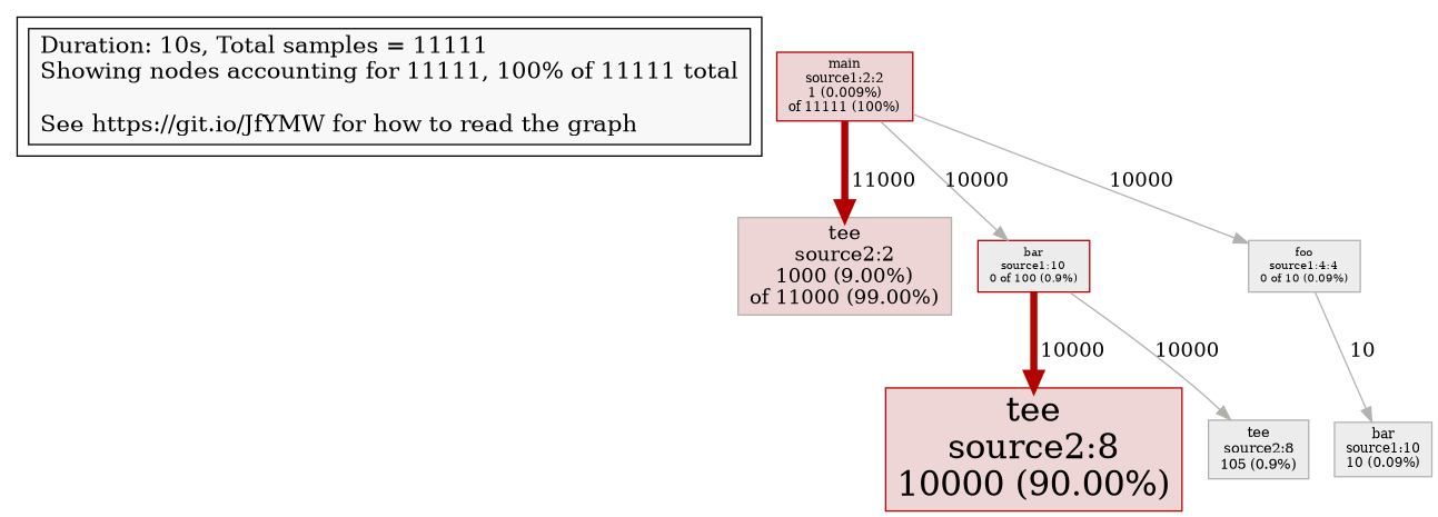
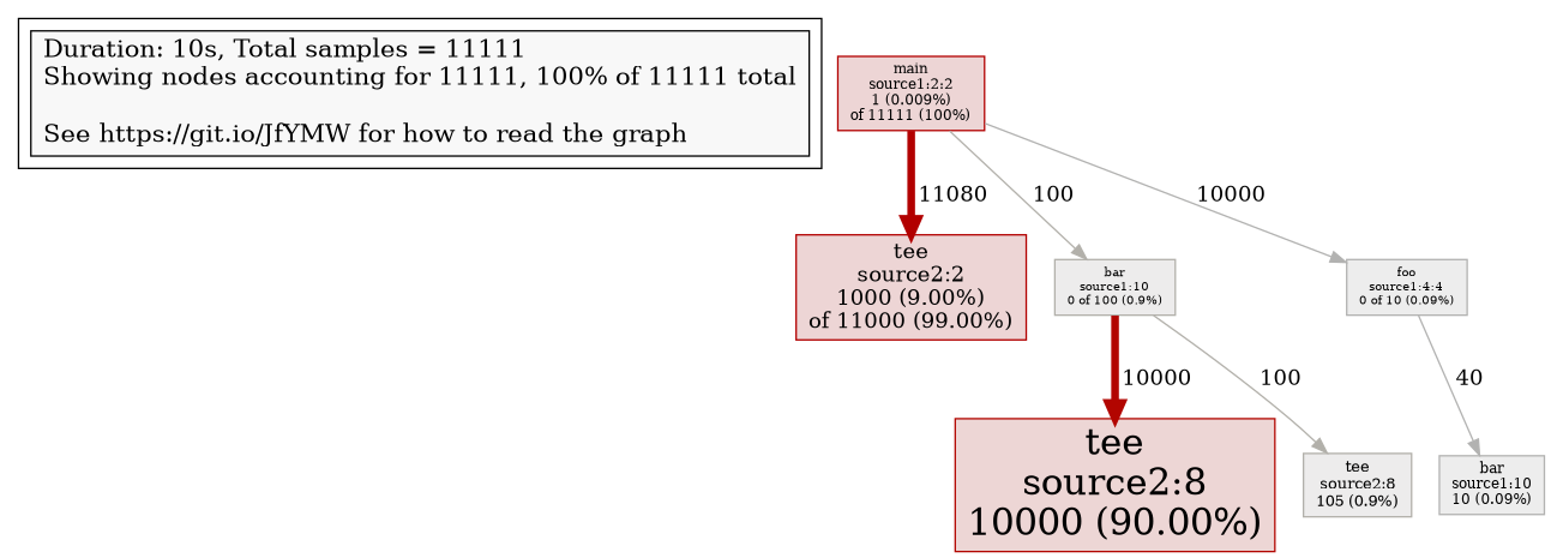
  digraph {
    node [fillcolor="#edd5d5" fontsize=9 shape=box style=filled color="#b20000"]
    edge [color="#b2b0aa"]
    n1 [fillcolor="#f8f8f8" fontsize=16 label="Duration: 10s, Total samples = 11111 \lShowing nodes accounting for 11111, 100% of 11111 total\l\lSee https://git.io/JfYMW for how to read the graph\l" color=""]
    n2 [color="#b20500" fillcolor="#edd6d5" fontsize=24 label="tee\nsource2:8\n10000 (90.00%)"]
    n3 [label="main\nsource1:2:2\n1 (0.009%)\nof 11111 (100%)"]
-   n4 [color="#b2b0aa" fontsize=14 label="tee\nsource2:2\n1000 (9.00%)\nof 11000 (99.00%)"]
-   n5 [fillcolor="#edecec" fontsize=8 label="bar\nsource1:10\n0 of 100 (0.9%)"]
+   n4 [fontsize=14 label="tee\nsource2:2\n1000 (9.00%)\nof 11000 (99.00%)"]
+   n5 [color="#b2b0aa" fillcolor="#edecec" fontsize=8 label="bar\nsource1:10\n0 of 100 (0.9%)"]
    n6 [color="#b2b2b1" fillcolor="#ededed" fontsize=8 label="foo\nsource1:4:4\n0 of 10 (0.09%)"]
    n7 [color="#b2b0aa" fillcolor="#edecec" fontsize=10 label="tee\nsource2:8\n105 (0.9%)"]
    n8 [color="#b2b2b1" fillcolor="#ededed" label="bar\nsource1:10\n10 (0.09%)"]
    subgraph cluster_1 {
      n1
    }
-   n3 -> n4 [color="#b20000" label=" 11000" penwidth=5 weight=100]
-   n3 -> n5 [label=" 10000"]
+   n3 -> n4 [color="#b20000" label=" 11080" penwidth=5 weight=100]
+   n3 -> n5 [label=" 100"]
    n3 -> n6 [color="#b2b2b1" label=" 10000"]
    n5 -> n2 [color="#b20500" label=" 10000" penwidth=5 weight=91]
-   n5 -> n7 [label=" 10000"]
-   n6 -> n8 [color="#b2b2b1" label=" 10"]
+   n5 -> n7 [label=" 100"]
+   n6 -> n8 [color="#b2b2b1" label=" 40"]
  }
